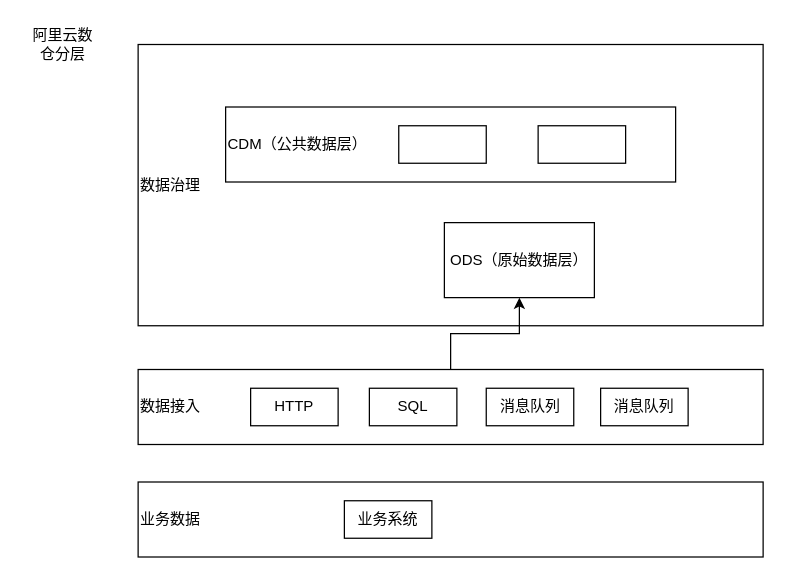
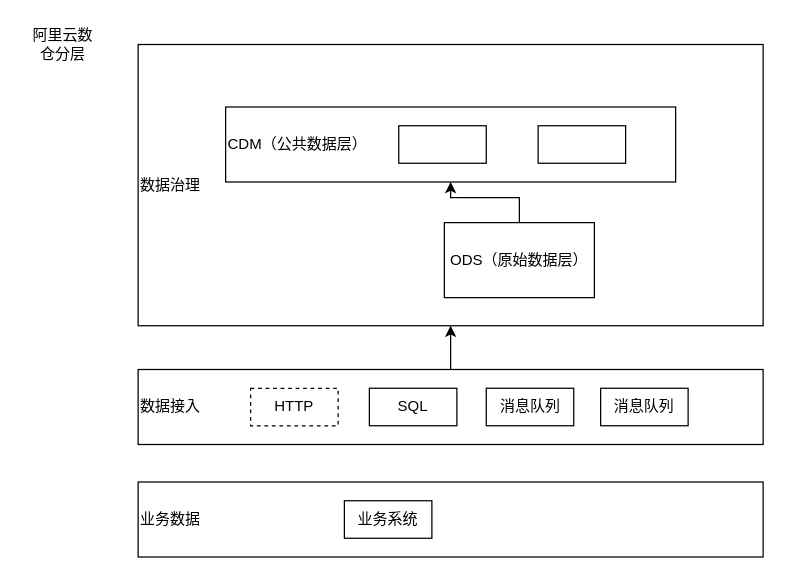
  <mxCell id="0" />
  <mxCell id="1" parent="0" />
  <mxCell id="2" value="数据治理" style="rounded=0;whiteSpace=wrap;html=1;align=left;" vertex="1" parent="1"><mxGeometry x="110" y="35" width="500" height="225" as="geometry" /></mxCell>
  <mxCell id="3" value="CDM（公共数据层）" style="rounded=0;whiteSpace=wrap;html=1;align=left;" parent="1" vertex="1"><mxGeometry x="180" y="85" width="360" height="60" as="geometry" /></mxCell>
+ <mxCell id="4" style="edgeStyle=orthogonalEdgeStyle;rounded=0;orthogonalLoop=1;jettySize=auto;html=1;exitX=0.5;exitY=0;exitDx=0;exitDy=0;" edge="1" parent="1" source="5" target="3"><mxGeometry relative="1" as="geometry" /></mxCell>
  <mxCell id="5" value="ODS（原始数据层）" style="rounded=0;whiteSpace=wrap;html=1;" parent="1" vertex="1"><mxGeometry x="355" y="177.5" width="120" height="60" as="geometry" /></mxCell>
  <mxCell id="6" value="阿里云数仓分层" style="text;html=1;align=center;verticalAlign=middle;whiteSpace=wrap;rounded=0;" vertex="1" parent="1"><mxGeometry x="20" y="20" width="60" height="30" as="geometry" /></mxCell>
  <mxCell id="7" value="" style="rounded=0;whiteSpace=wrap;html=1;" vertex="1" parent="1"><mxGeometry x="430" y="100" width="70" height="30" as="geometry" /></mxCell>
- <mxCell id="8" style="edgeStyle=orthogonalEdgeStyle;rounded=0;orthogonalLoop=1;jettySize=auto;html=1;exitX=0.5;exitY=0;exitDx=0;exitDy=0;" edge="1" parent="1" source="9" target="5"><mxGeometry relative="1" as="geometry" /></mxCell>
+ <mxCell id="8" style="edgeStyle=orthogonalEdgeStyle;rounded=0;orthogonalLoop=1;jettySize=auto;html=1;exitX=0.5;exitY=0;exitDx=0;exitDy=0;entryX=0.5;entryY=1;entryDx=0;entryDy=0;" edge="1" parent="1" source="9" target="2"><mxGeometry relative="1" as="geometry" /></mxCell>
  <mxCell id="9" value="数据接入" style="rounded=0;whiteSpace=wrap;html=1;align=left;" vertex="1" parent="1"><mxGeometry x="110" y="295" width="500" height="60" as="geometry" /></mxCell>
- <mxCell id="10" value="HTTP" style="rounded=0;whiteSpace=wrap;html=1;" vertex="1" parent="1"><mxGeometry x="200" y="310" width="70" height="30" as="geometry" /></mxCell>
+ <mxCell id="10" value="HTTP" style="rounded=0;whiteSpace=wrap;html=1;dashed=1;" vertex="1" parent="1"><mxGeometry x="200" y="310" width="70" height="30" as="geometry" /></mxCell>
  <mxCell id="11" value="SQL" style="rounded=0;whiteSpace=wrap;html=1;" vertex="1" parent="1"><mxGeometry x="295" y="310" width="70" height="30" as="geometry" /></mxCell>
  <mxCell id="12" value="消息队列" style="rounded=0;whiteSpace=wrap;html=1;" vertex="1" parent="1"><mxGeometry x="388.5" y="310" width="70" height="30" as="geometry" /></mxCell>
  <mxCell id="13" value="消息队列" style="rounded=0;whiteSpace=wrap;html=1;" vertex="1" parent="1"><mxGeometry x="480" y="310" width="70" height="30" as="geometry" /></mxCell>
  <mxCell id="14" value="业务数据" style="rounded=0;whiteSpace=wrap;html=1;align=left;" vertex="1" parent="1"><mxGeometry x="110" y="385" width="500" height="60" as="geometry" /></mxCell>
  <mxCell id="15" value="业务系统" style="rounded=0;whiteSpace=wrap;html=1;" vertex="1" parent="1"><mxGeometry x="275" y="400" width="70" height="30" as="geometry" /></mxCell>
  <mxCell id="16" value="" style="rounded=0;whiteSpace=wrap;html=1;" vertex="1" parent="1"><mxGeometry x="318.5" y="100" width="70" height="30" as="geometry" /></mxCell>
